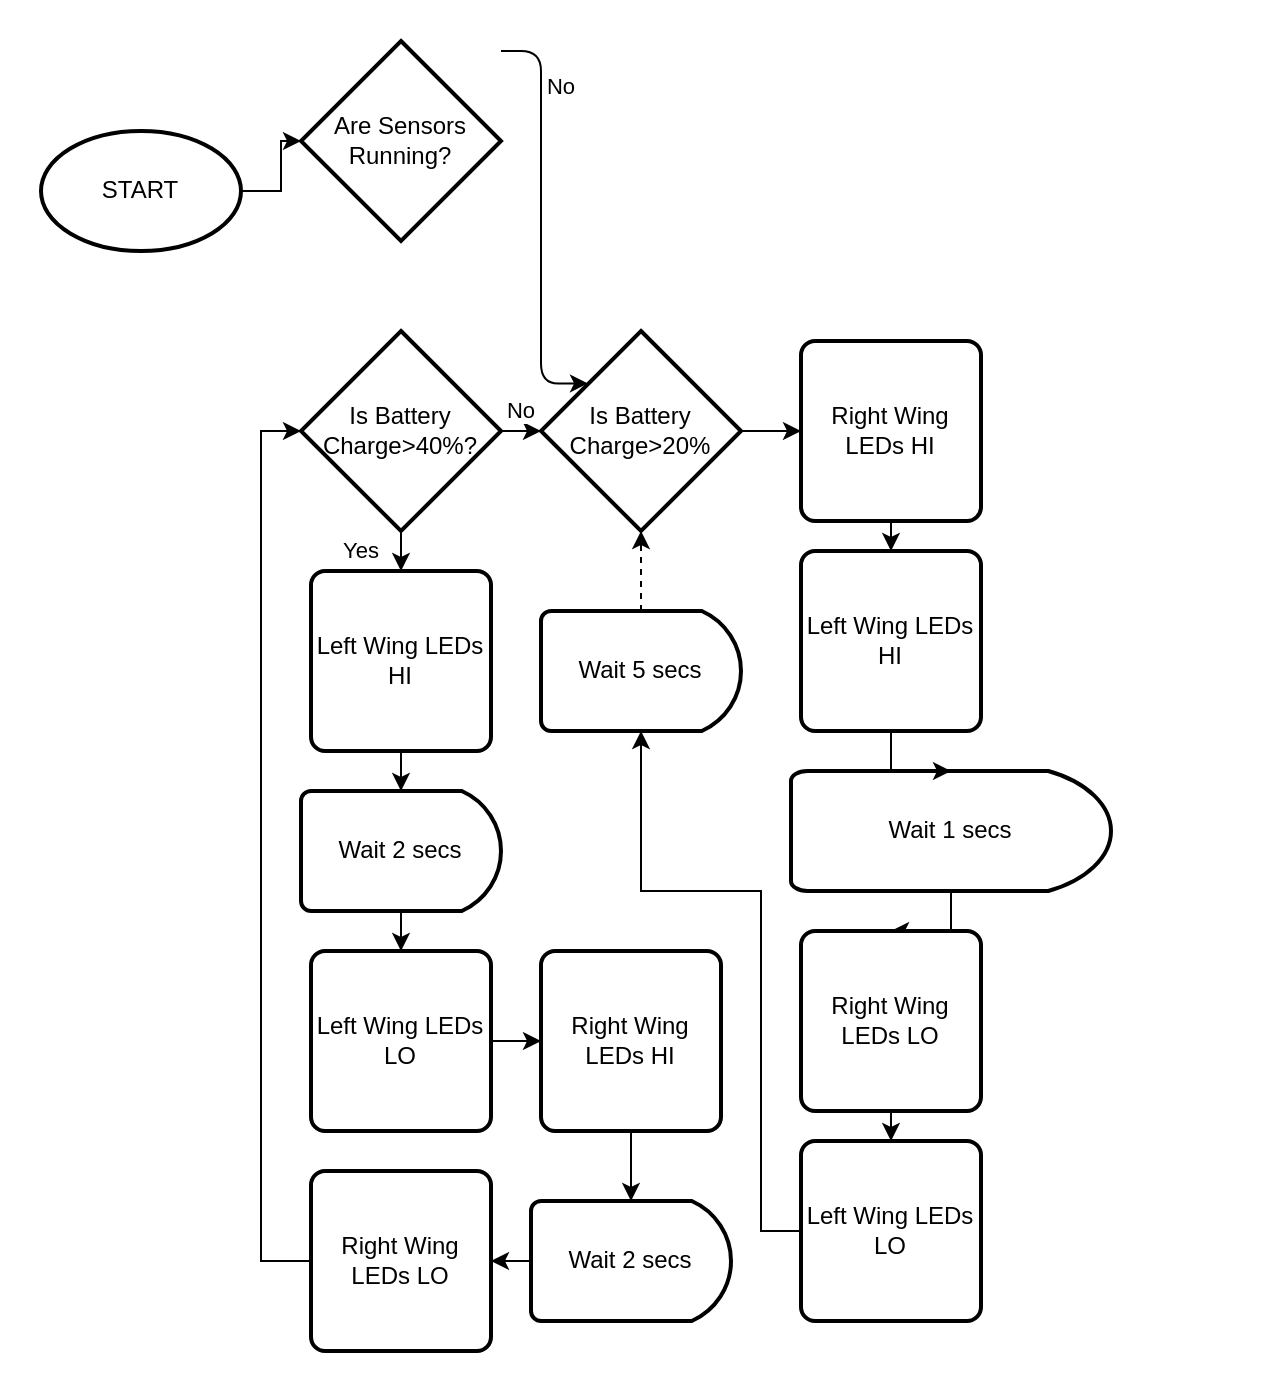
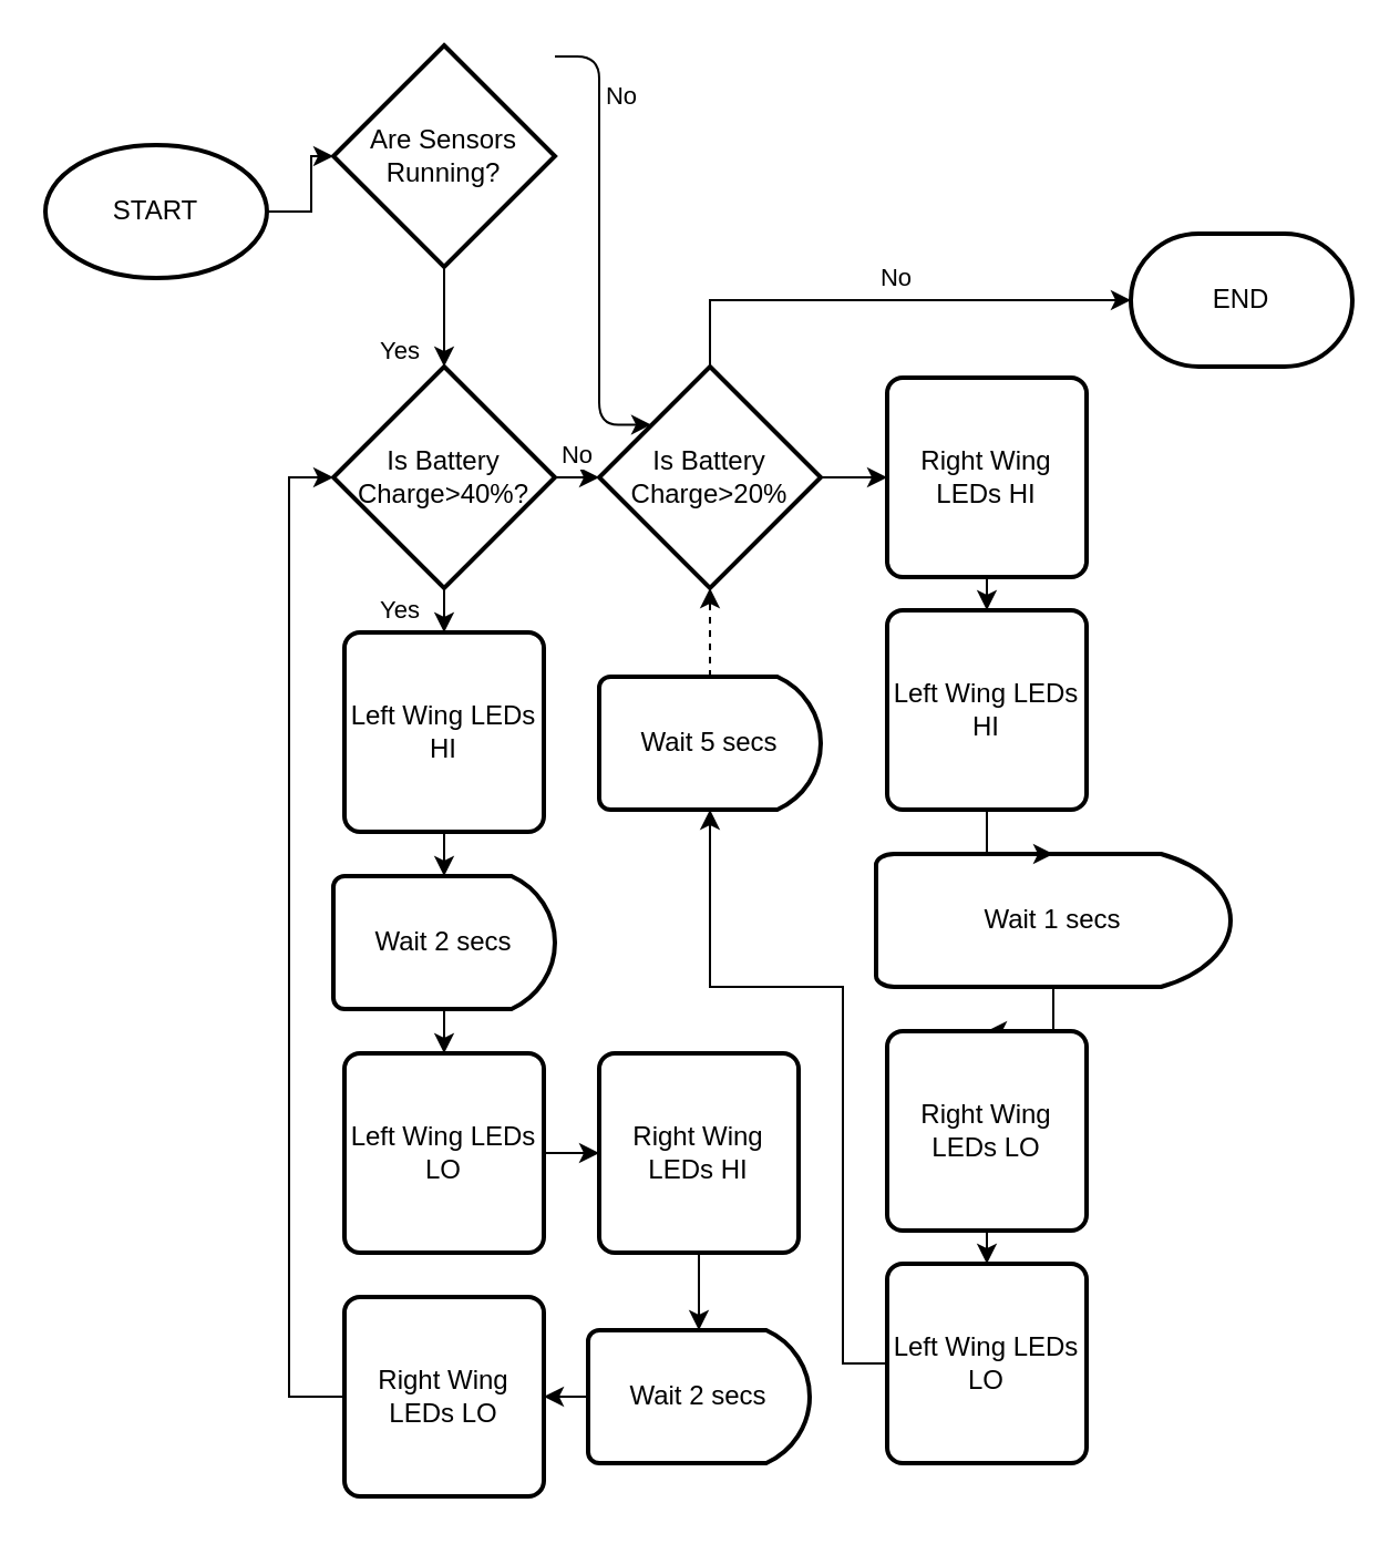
  <mxCell id="0" />
  <mxCell id="1" parent="0" />
  <mxCell id="2" value="START" style="strokeWidth=2;html=1;shape=mxgraph.flowchart.start_1;whiteSpace=wrap;strokeOpacity=100;fillOpacity=100;" vertex="1" parent="1"><mxGeometry x="20" y="65" width="100" height="60" as="geometry" /></mxCell>
+ <mxCell id="3" value="Yes" style="edgeStyle=orthogonalEdgeStyle;rounded=0;orthogonalLoop=1;jettySize=auto;html=1;strokeOpacity=100;fillOpacity=100;" edge="1" parent="1" source="4" target="9"><mxGeometry x="0.667" y="-20" relative="1" as="geometry"><mxPoint as="offset" /></mxGeometry></mxCell>
  <mxCell id="4" value="Are Sensors Running?" style="strokeWidth=2;html=1;shape=mxgraph.flowchart.decision;whiteSpace=wrap;strokeOpacity=100;fillOpacity=100;" vertex="1" parent="1"><mxGeometry x="150" y="20" width="100" height="100" as="geometry" /></mxCell>
  <mxCell id="5" value="No" style="edgeStyle=orthogonalEdgeStyle;rounded=1;orthogonalLoop=1;jettySize=auto;html=1;curved=0;entryX=0.235;entryY=0.262;entryDx=0;entryDy=0;entryPerimeter=0;strokeOpacity=100;fillOpacity=100;" edge="1" parent="1" source="4" target="11"><mxGeometry x="-0.642" y="10" relative="1" as="geometry"><mxPoint x="320" y="115" as="targetPoint" /><Array as="points"><mxPoint x="200" y="25" /><mxPoint x="270" y="25" /><mxPoint x="270" y="191" /></Array><mxPoint as="offset" /></mxGeometry></mxCell>
  <mxCell id="6" style="edgeStyle=orthogonalEdgeStyle;rounded=0;orthogonalLoop=1;jettySize=auto;html=1;entryX=0;entryY=0.5;entryDx=0;entryDy=0;entryPerimeter=0;strokeOpacity=100;fillOpacity=100;" edge="1" parent="1" source="2" target="4"><mxGeometry relative="1" as="geometry" /></mxCell>
  <mxCell id="7" value="Left Wing LEDs HI" style="rounded=1;whiteSpace=wrap;html=1;absoluteArcSize=1;arcSize=14;strokeWidth=2;strokeOpacity=100;fillOpacity=100;" vertex="1" parent="1"><mxGeometry x="155" y="285" width="90" height="90" as="geometry" /></mxCell>
  <mxCell id="8" value="Yes" style="edgeStyle=orthogonalEdgeStyle;rounded=0;orthogonalLoop=1;jettySize=auto;html=1;strokeOpacity=100;fillOpacity=100;" edge="1" parent="1" source="9" target="7"><mxGeometry x="0.667" y="-20" relative="1" as="geometry"><mxPoint as="offset" /></mxGeometry></mxCell>
  <mxCell id="9" value="&lt;p style=&quot;line-height: 120%;&quot;&gt;Is Battery Charge&amp;gt;40%?&lt;/p&gt;" style="strokeWidth=2;html=1;shape=mxgraph.flowchart.decision;whiteSpace=wrap;strokeOpacity=100;fillOpacity=100;" vertex="1" parent="1"><mxGeometry x="150" y="165" width="100" height="100" as="geometry" /></mxCell>
  <mxCell id="10" value="" style="edgeStyle=orthogonalEdgeStyle;rounded=0;orthogonalLoop=1;jettySize=auto;html=1;strokeOpacity=100;fillOpacity=100;" edge="1" parent="1" source="11" target="14"><mxGeometry relative="1" as="geometry" /></mxCell>
  <mxCell id="11" value="Is Battery Charge&amp;gt;20%" style="strokeWidth=2;html=1;shape=mxgraph.flowchart.decision;whiteSpace=wrap;strokeOpacity=100;fillOpacity=100;" vertex="1" parent="1"><mxGeometry x="270" y="165" width="100" height="100" as="geometry" /></mxCell>
  <mxCell id="12" value="No" style="edgeStyle=orthogonalEdgeStyle;rounded=0;orthogonalLoop=1;jettySize=auto;html=1;exitX=1;exitY=0.5;exitDx=0;exitDy=0;exitPerimeter=0;entryX=0;entryY=0.5;entryDx=0;entryDy=0;entryPerimeter=0;strokeOpacity=100;fillOpacity=100;" edge="1" parent="1" source="9" target="11"><mxGeometry y="10" relative="1" as="geometry"><mxPoint as="offset" /></mxGeometry></mxCell>
  <mxCell id="13" style="edgeStyle=orthogonalEdgeStyle;rounded=0;orthogonalLoop=1;jettySize=auto;html=1;entryX=0.5;entryY=0;entryDx=0;entryDy=0;strokeOpacity=100;fillOpacity=100;" edge="1" parent="1" source="14" target="23"><mxGeometry relative="1" as="geometry" /></mxCell>
  <mxCell id="14" value="Right Wing LEDs HI" style="rounded=1;whiteSpace=wrap;html=1;absoluteArcSize=1;arcSize=14;strokeWidth=2;rotation=0;strokeOpacity=100;fillOpacity=100;" vertex="1" parent="1"><mxGeometry x="400" y="170" width="90" height="90" as="geometry" /></mxCell>
+ <mxCell id="15" value="END" style="strokeWidth=2;html=1;shape=mxgraph.flowchart.terminator;whiteSpace=wrap;strokeOpacity=100;fillOpacity=100;" vertex="1" parent="1"><mxGeometry x="510" y="105" width="100" height="60" as="geometry" /></mxCell>
+ <mxCell id="16" value="No" style="edgeStyle=orthogonalEdgeStyle;rounded=0;orthogonalLoop=1;jettySize=auto;html=1;entryX=0;entryY=0.5;entryDx=0;entryDy=0;entryPerimeter=0;strokeOpacity=100;fillOpacity=100;" edge="1" parent="1" source="11" target="15"><mxGeometry x="0.034" y="10" relative="1" as="geometry"><Array as="points"><mxPoint x="320" y="135" /></Array><mxPoint as="offset" /></mxGeometry></mxCell>
  <mxCell id="17" style="edgeStyle=orthogonalEdgeStyle;rounded=0;orthogonalLoop=1;jettySize=auto;html=1;entryX=0.5;entryY=0;entryDx=0;entryDy=0;strokeOpacity=100;fillOpacity=100;" edge="1" parent="1" source="18" target="21"><mxGeometry relative="1" as="geometry" /></mxCell>
  <mxCell id="18" value="Wait 2 secs" style="strokeWidth=2;html=1;shape=mxgraph.flowchart.delay;whiteSpace=wrap;strokeOpacity=100;fillOpacity=100;" vertex="1" parent="1"><mxGeometry x="150" y="395" width="100" height="60" as="geometry" /></mxCell>
  <mxCell id="19" style="edgeStyle=orthogonalEdgeStyle;rounded=0;orthogonalLoop=1;jettySize=auto;html=1;entryX=0.5;entryY=0;entryDx=0;entryDy=0;entryPerimeter=0;strokeOpacity=100;fillOpacity=100;" edge="1" parent="1" source="7" target="18"><mxGeometry relative="1" as="geometry" /></mxCell>
  <mxCell id="20" style="edgeStyle=orthogonalEdgeStyle;rounded=0;orthogonalLoop=1;jettySize=auto;html=1;entryX=0;entryY=0.5;entryDx=0;entryDy=0;strokeOpacity=100;fillOpacity=100;" edge="1" parent="1" source="21" target="22"><mxGeometry relative="1" as="geometry" /></mxCell>
  <mxCell id="21" value="Left Wing LEDs LO" style="rounded=1;whiteSpace=wrap;html=1;absoluteArcSize=1;arcSize=14;strokeWidth=2;strokeOpacity=100;fillOpacity=100;" vertex="1" parent="1"><mxGeometry x="155" y="475" width="90" height="90" as="geometry" /></mxCell>
  <mxCell id="22" value="Right Wing LEDs HI" style="rounded=1;whiteSpace=wrap;html=1;absoluteArcSize=1;arcSize=14;strokeWidth=2;strokeOpacity=100;fillOpacity=100;" vertex="1" parent="1"><mxGeometry x="270" y="475" width="90" height="90" as="geometry" /></mxCell>
  <mxCell id="23" value="Left Wing LEDs HI" style="rounded=1;whiteSpace=wrap;html=1;absoluteArcSize=1;arcSize=14;strokeWidth=2;strokeOpacity=100;fillOpacity=100;" vertex="1" parent="1"><mxGeometry x="400" y="275" width="90" height="90" as="geometry" /></mxCell>
  <mxCell id="24" style="edgeStyle=orthogonalEdgeStyle;rounded=0;orthogonalLoop=1;jettySize=auto;html=1;entryX=1;entryY=0.5;entryDx=0;entryDy=0;strokeOpacity=100;fillOpacity=100;" edge="1" parent="1" source="25" target="28"><mxGeometry relative="1" as="geometry" /></mxCell>
  <mxCell id="25" value="Wait 2 secs" style="strokeWidth=2;html=1;shape=mxgraph.flowchart.delay;whiteSpace=wrap;strokeOpacity=100;fillOpacity=100;" vertex="1" parent="1"><mxGeometry x="265" y="600" width="100" height="60" as="geometry" /></mxCell>
  <mxCell id="26" style="edgeStyle=orthogonalEdgeStyle;rounded=0;orthogonalLoop=1;jettySize=auto;html=1;entryX=0.5;entryY=0;entryDx=0;entryDy=0;entryPerimeter=0;strokeOpacity=100;fillOpacity=100;" edge="1" parent="1" source="22" target="25"><mxGeometry relative="1" as="geometry" /></mxCell>
  <mxCell id="27" style="edgeStyle=orthogonalEdgeStyle;rounded=0;orthogonalLoop=1;jettySize=auto;html=1;entryX=0;entryY=0.5;entryDx=0;entryDy=0;entryPerimeter=0;strokeOpacity=100;fillOpacity=100;" edge="1" parent="1" source="28" target="9"><mxGeometry relative="1" as="geometry"><mxPoint x="120" y="385" as="targetPoint" /><Array as="points"><mxPoint x="130" y="630" /><mxPoint x="130" y="215" /></Array></mxGeometry></mxCell>
  <mxCell id="28" value="Right Wing LEDs LO" style="rounded=1;whiteSpace=wrap;html=1;absoluteArcSize=1;arcSize=14;strokeWidth=2;strokeOpacity=100;fillOpacity=100;" vertex="1" parent="1"><mxGeometry x="155" y="585" width="90" height="90" as="geometry" /></mxCell>
  <mxCell id="29" style="edgeStyle=orthogonalEdgeStyle;rounded=0;orthogonalLoop=1;jettySize=auto;html=1;entryX=0.5;entryY=0;entryDx=0;entryDy=0;strokeOpacity=100;fillOpacity=100;" edge="1" parent="1" source="30" target="33"><mxGeometry relative="1" as="geometry" /></mxCell>
  <mxCell id="30" value="Wait 1 secs" style="strokeWidth=2;html=1;shape=mxgraph.flowchart.delay;whiteSpace=wrap;strokeOpacity=100;fillOpacity=100;" vertex="1" parent="1"><mxGeometry x="395" y="385" width="160" height="60" as="geometry" /></mxCell>
  <mxCell id="31" style="edgeStyle=orthogonalEdgeStyle;rounded=0;orthogonalLoop=1;jettySize=auto;html=1;entryX=0.5;entryY=0;entryDx=0;entryDy=0;entryPerimeter=0;strokeOpacity=100;fillOpacity=100;" edge="1" parent="1" source="23" target="30"><mxGeometry relative="1" as="geometry" /></mxCell>
  <mxCell id="32" style="edgeStyle=orthogonalEdgeStyle;rounded=0;orthogonalLoop=1;jettySize=auto;html=1;strokeOpacity=100;fillOpacity=100;" edge="1" parent="1" source="33" target="35"><mxGeometry relative="1" as="geometry" /></mxCell>
  <mxCell id="33" value="Right Wing LEDs LO" style="rounded=1;whiteSpace=wrap;html=1;absoluteArcSize=1;arcSize=14;strokeWidth=2;rotation=0;strokeOpacity=100;fillOpacity=100;" vertex="1" parent="1"><mxGeometry x="400" y="465" width="90" height="90" as="geometry" /></mxCell>
  <mxCell id="34" style="edgeStyle=orthogonalEdgeStyle;rounded=0;orthogonalLoop=1;jettySize=auto;html=1;entryX=0.5;entryY=1;entryDx=0;entryDy=0;entryPerimeter=0;strokeOpacity=100;fillOpacity=100;" edge="1" parent="1" source="35" target="36"><mxGeometry relative="1" as="geometry"><mxPoint x="320" y="265" as="targetPoint" /><Array as="points"><mxPoint x="380" y="615" /><mxPoint x="380" y="445" /><mxPoint x="320" y="445" /></Array></mxGeometry></mxCell>
  <mxCell id="35" value="Left Wing LEDs LO" style="rounded=1;whiteSpace=wrap;html=1;absoluteArcSize=1;arcSize=14;strokeWidth=2;strokeOpacity=100;fillOpacity=100;" vertex="1" parent="1"><mxGeometry x="400" y="570" width="90" height="90" as="geometry" /></mxCell>
  <mxCell id="36" value="Wait 5 secs" style="strokeWidth=2;html=1;shape=mxgraph.flowchart.delay;whiteSpace=wrap;strokeOpacity=100;fillOpacity=100;" vertex="1" parent="1"><mxGeometry x="270" y="305" width="100" height="60" as="geometry" /></mxCell>
  <mxCell id="37" style="edgeStyle=orthogonalEdgeStyle;rounded=0;orthogonalLoop=1;jettySize=auto;html=1;entryX=0.5;entryY=1;entryDx=0;entryDy=0;entryPerimeter=0;strokeOpacity=100;fillOpacity=100;dashed=1;" edge="1" parent="1" source="36" target="11"><mxGeometry relative="1" as="geometry" /></mxCell>
